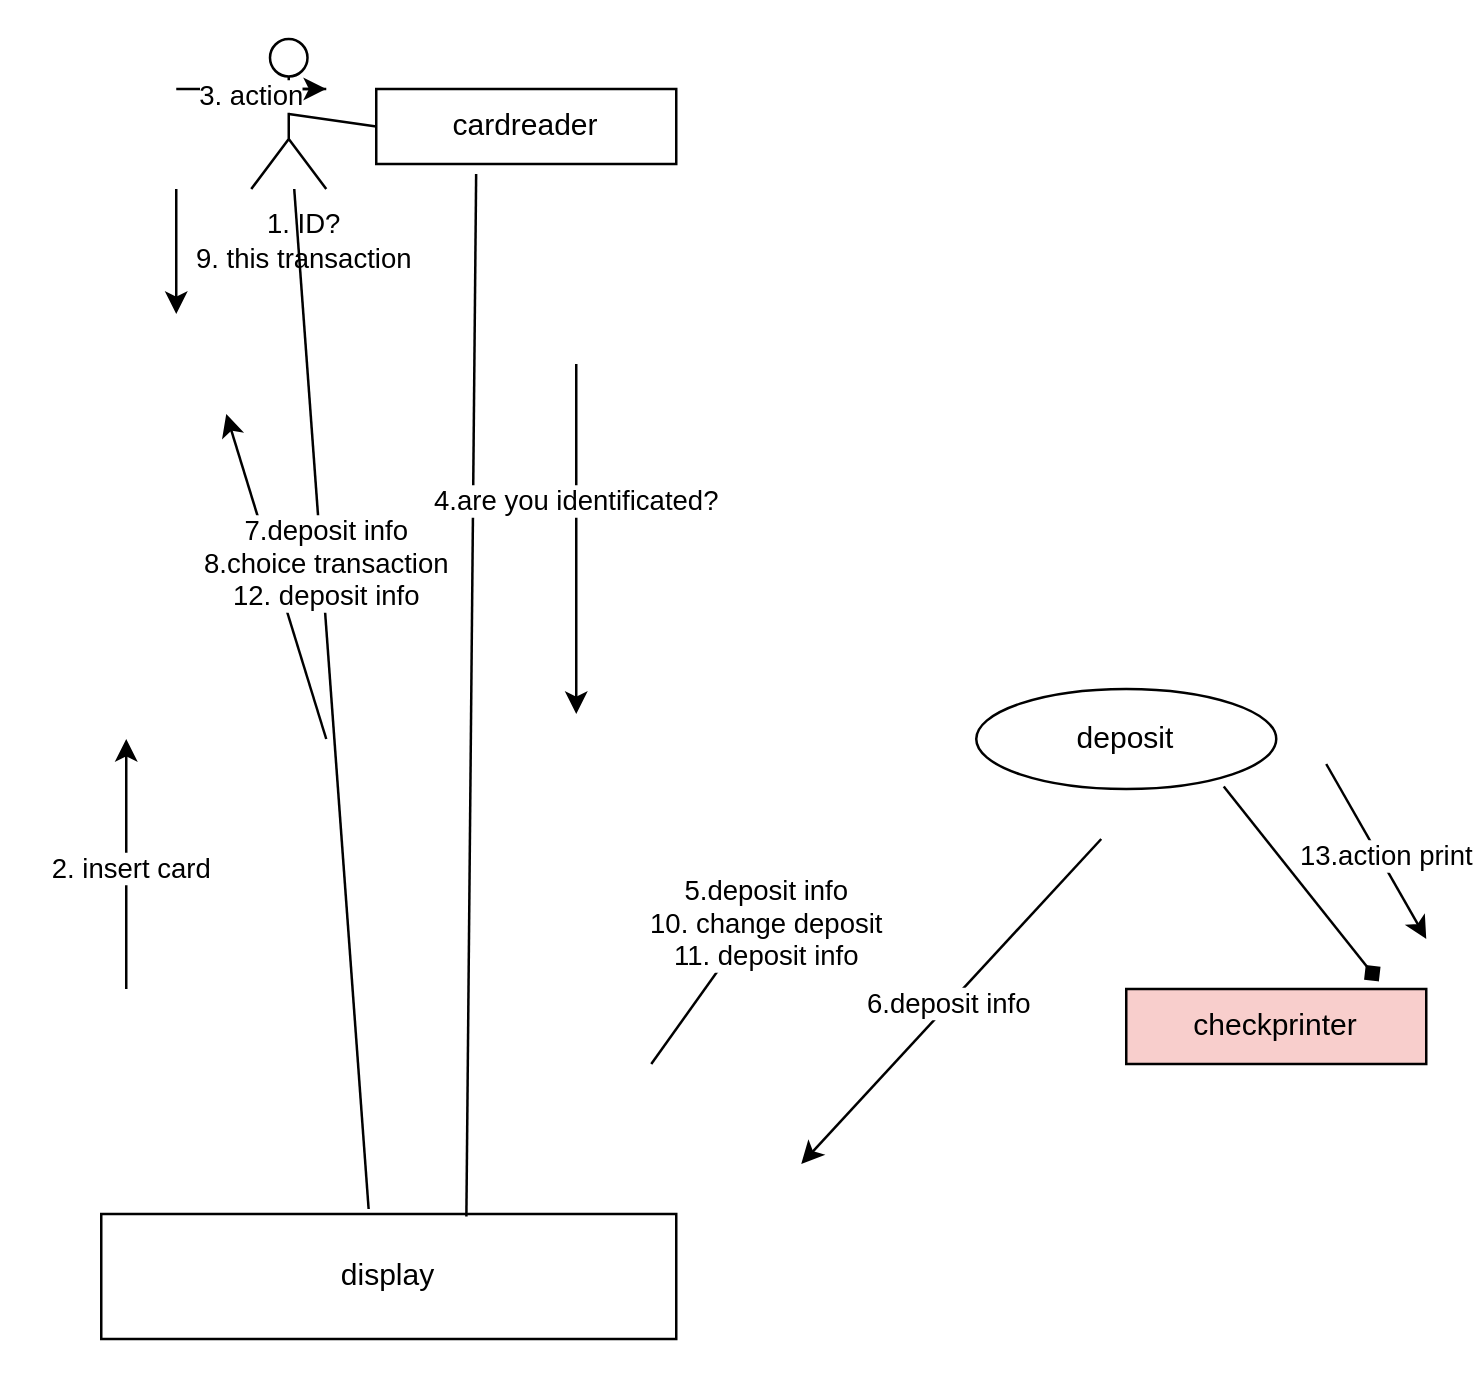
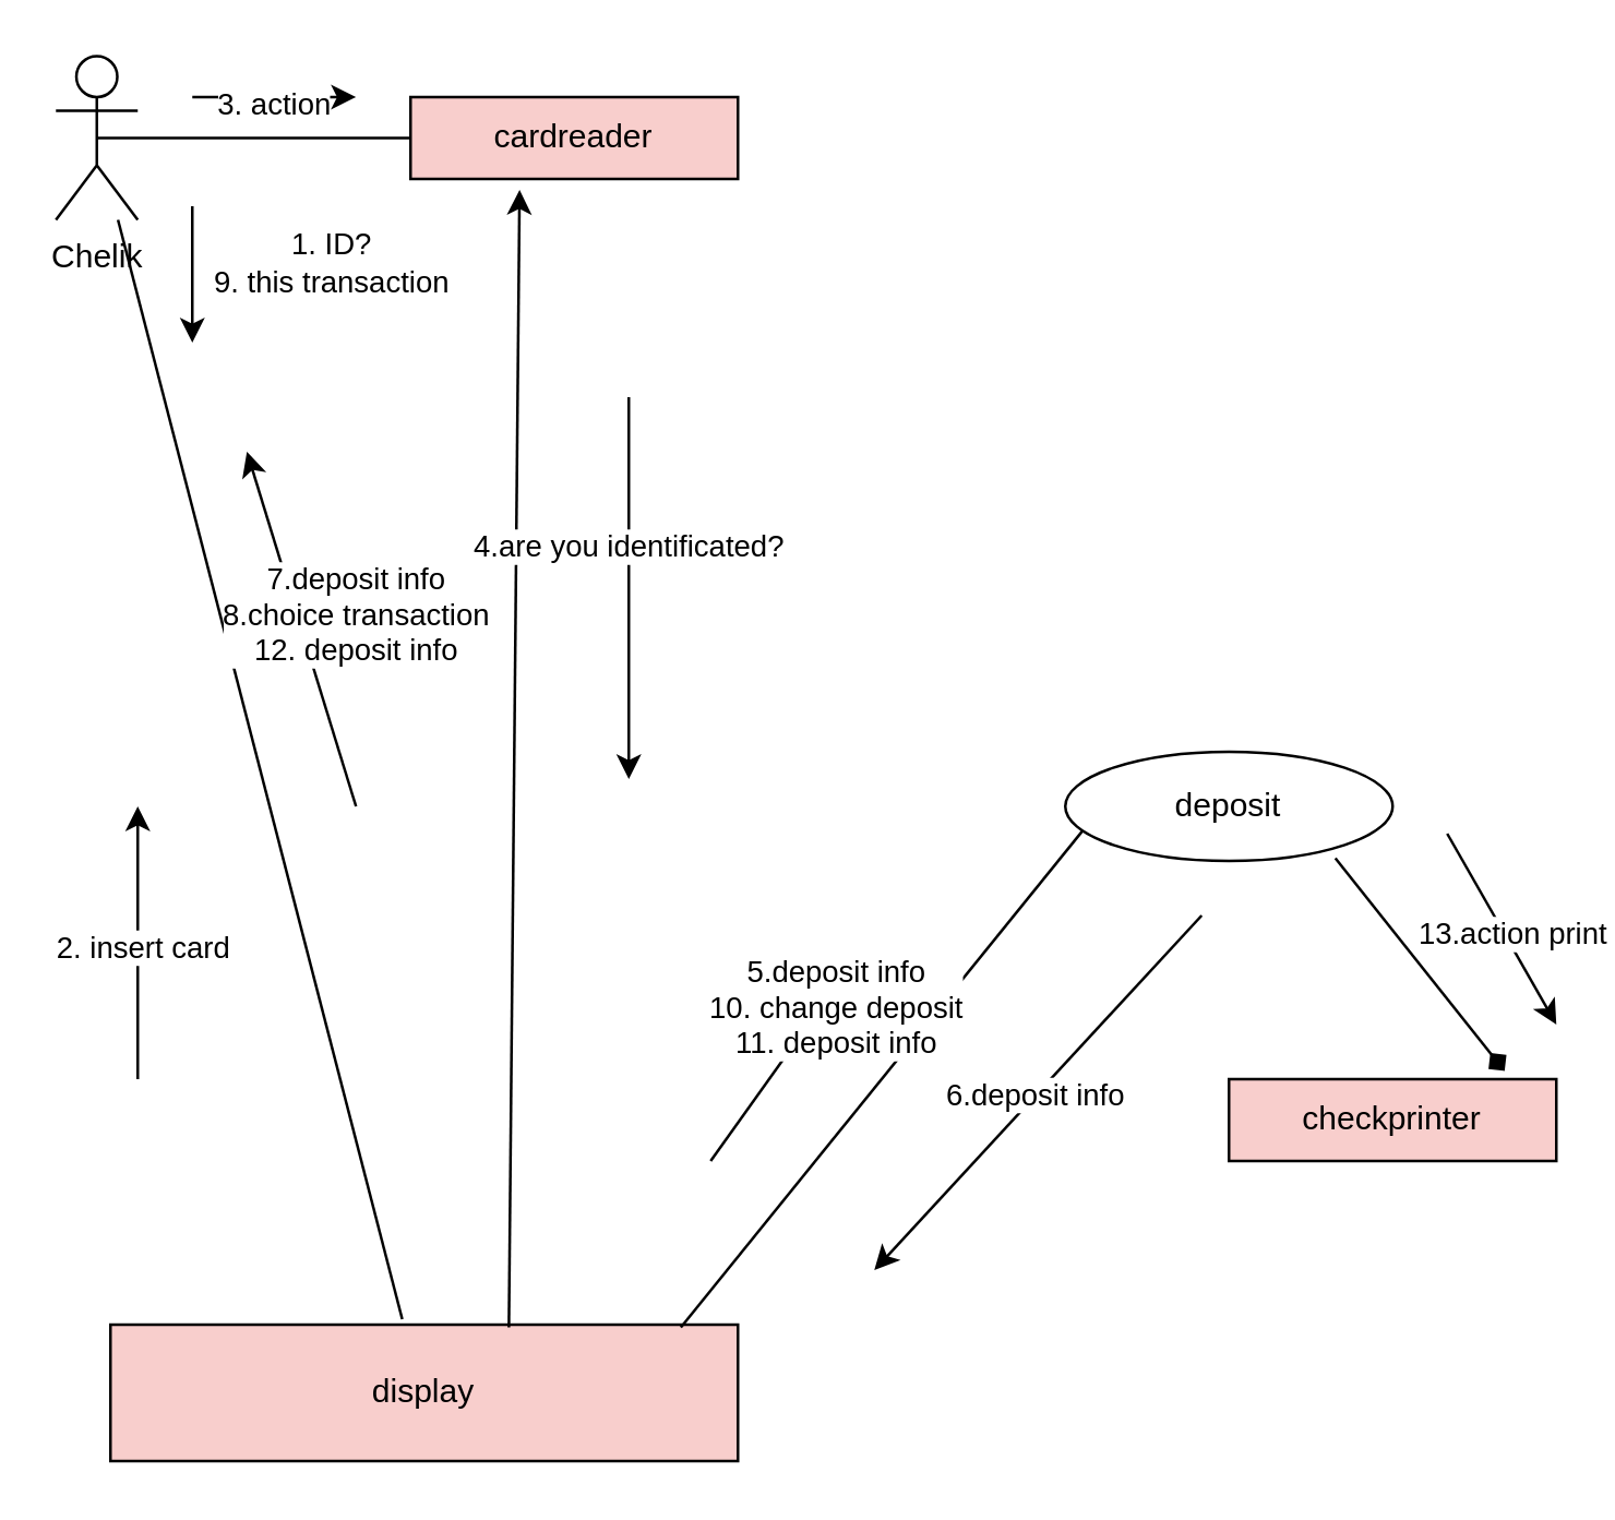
  <mxCell id="0" />
  <mxCell id="1" parent="0" />
- <mxCell id="2" value="cardreader" style="rounded=0;whiteSpace=wrap;html=1;" vertex="1" parent="1"><mxGeometry x="150" y="35" width="120" height="30" as="geometry" /></mxCell>
+ <mxCell id="2" value="cardreader" style="rounded=0;whiteSpace=wrap;html=1;fillColor=#f8cecc;" vertex="1" parent="1"><mxGeometry x="150" y="35" width="120" height="30" as="geometry" /></mxCell>
  <mxCell id="3" value="checkprinter" style="rounded=0;whiteSpace=wrap;html=1;fillColor=#f8cecc;" vertex="1" parent="1"><mxGeometry x="450" y="395" width="120" height="30" as="geometry" /></mxCell>
- <mxCell id="4" value="display" style="rounded=0;whiteSpace=wrap;html=1;" vertex="1" parent="1"><mxGeometry x="40" y="485" width="230" height="50" as="geometry" /></mxCell>
- <mxCell id="5" value="Chelik" style="shape=umlActor;verticalLabelPosition=bottom;verticalAlign=top;html=1;outlineConnect=0;" vertex="1" parent="1"><mxGeometry x="100" y="15" width="30" height="60" as="geometry" /></mxCell>
+ <mxCell id="4" value="display" style="rounded=0;whiteSpace=wrap;html=1;fillColor=#f8cecc;" vertex="1" parent="1"><mxGeometry x="40" y="485" width="230" height="50" as="geometry" /></mxCell>
+ <mxCell id="5" value="Chelik" style="shape=umlActor;verticalLabelPosition=bottom;verticalAlign=top;html=1;outlineConnect=0;" vertex="1" parent="1"><mxGeometry x="20" y="20" width="30" height="60" as="geometry" /></mxCell>
  <mxCell id="6" value="deposit" style="ellipse;whiteSpace=wrap;html=1;" vertex="1" parent="1"><mxGeometry x="390" y="275" width="120" height="40" as="geometry" /></mxCell>
  <mxCell id="7" value="" style="endArrow=classic;html=1;rounded=0;" edge="1" parent="1"><mxGeometry width="50" height="50" relative="1" as="geometry"><mxPoint x="70" y="75" as="sourcePoint" /><mxPoint x="70" y="125" as="targetPoint" /></mxGeometry></mxCell>
  <mxCell id="8" value="1. ID?&lt;div&gt;9. this transaction&lt;/div&gt;" style="edgeLabel;html=1;align=center;verticalAlign=middle;resizable=0;points=[];" vertex="1" connectable="0" parent="7"><mxGeometry x="-0.56" y="-2" relative="1" as="geometry"><mxPoint x="52" y="9" as="offset" /></mxGeometry></mxCell>
  <mxCell id="9" value="" style="endArrow=classic;html=1;rounded=0;" edge="1" parent="1"><mxGeometry width="50" height="50" relative="1" as="geometry"><mxPoint x="50" y="395" as="sourcePoint" /><mxPoint x="50" y="295" as="targetPoint" /></mxGeometry></mxCell>
  <mxCell id="10" value="2. insert card" style="edgeLabel;html=1;align=center;verticalAlign=middle;resizable=0;points=[];" vertex="1" connectable="0" parent="9"><mxGeometry x="-0.02" y="-1" relative="1" as="geometry"><mxPoint as="offset" /></mxGeometry></mxCell>
  <mxCell id="11" value="" style="endArrow=none;html=1;rounded=0;exitX=0.5;exitY=0.5;exitDx=0;exitDy=0;exitPerimeter=0;entryX=0;entryY=0.5;entryDx=0;entryDy=0;" edge="1" parent="1" source="5" target="2"><mxGeometry width="50" height="50" relative="1" as="geometry"><mxPoint x="350" y="455" as="sourcePoint" /><mxPoint x="400" y="405" as="targetPoint" /></mxGeometry></mxCell>
  <mxCell id="12" value="" style="endArrow=classic;html=1;rounded=0;" edge="1" parent="1"><mxGeometry width="50" height="50" relative="1" as="geometry"><mxPoint x="70" y="35" as="sourcePoint" /><mxPoint x="130" y="35" as="targetPoint" /></mxGeometry></mxCell>
  <mxCell id="13" value="3. action" style="edgeLabel;html=1;align=center;verticalAlign=middle;resizable=0;points=[];" vertex="1" connectable="0" parent="12"><mxGeometry x="-0.033" y="-2" relative="1" as="geometry"><mxPoint as="offset" /></mxGeometry></mxCell>
- <mxCell id="14" value="" style="endArrow=none;html=1;rounded=0;entryX=0.333;entryY=1.133;entryDx=0;entryDy=0;entryPerimeter=0;exitX=0.635;exitY=0.02;exitDx=0;exitDy=0;exitPerimeter=0;" edge="1" parent="1" source="4" target="2"><mxGeometry width="50" height="50" relative="1" as="geometry"><mxPoint x="350" y="455" as="sourcePoint" /><mxPoint x="400" y="405" as="targetPoint" /></mxGeometry></mxCell>
+ <mxCell id="14" value="" style="endArrow=classic;html=1;rounded=0;entryX=0.333;entryY=1.133;entryDx=0;entryDy=0;entryPerimeter=0;exitX=0.635;exitY=0.02;exitDx=0;exitDy=0;exitPerimeter=0;" edge="1" parent="1" source="4" target="2"><mxGeometry width="50" height="50" relative="1" as="geometry"><mxPoint x="350" y="455" as="sourcePoint" /><mxPoint x="400" y="405" as="targetPoint" /></mxGeometry></mxCell>
  <mxCell id="15" value="" style="endArrow=classic;html=1;rounded=0;" edge="1" parent="1"><mxGeometry width="50" height="50" relative="1" as="geometry"><mxPoint x="230" y="145" as="sourcePoint" /><mxPoint x="230" y="285" as="targetPoint" /></mxGeometry></mxCell>
  <mxCell id="16" value="4.are you identificated?" style="edgeLabel;html=1;align=center;verticalAlign=middle;resizable=0;points=[];" vertex="1" connectable="0" parent="15"><mxGeometry x="-0.229" y="-1" relative="1" as="geometry"><mxPoint as="offset" /></mxGeometry></mxCell>
+ <mxCell id="17" value="" style="endArrow=none;html=1;rounded=0;exitX=0.909;exitY=0.02;exitDx=0;exitDy=0;exitPerimeter=0;entryX=0;entryY=0.75;entryDx=0;entryDy=0;" edge="1" parent="1" source="4" target="6"><mxGeometry width="50" height="50" relative="1" as="geometry"><mxPoint x="350" y="455" as="sourcePoint" /><mxPoint x="400" y="405" as="targetPoint" /></mxGeometry></mxCell>
  <mxCell id="18" value="" style="endArrow=classic;html=1;rounded=0;" edge="1" parent="1"><mxGeometry width="50" height="50" relative="1" as="geometry"><mxPoint x="260" y="425" as="sourcePoint" /><mxPoint x="310" y="355" as="targetPoint" /></mxGeometry></mxCell>
  <mxCell id="19" value="5.deposit info&lt;div&gt;10. change deposit&lt;/div&gt;&lt;div&gt;11. deposit info&lt;/div&gt;" style="edgeLabel;html=1;align=center;verticalAlign=middle;resizable=0;points=[];" vertex="1" connectable="0" parent="18"><mxGeometry x="0.668" y="-4" relative="1" as="geometry"><mxPoint as="offset" /></mxGeometry></mxCell>
  <mxCell id="20" value="" style="endArrow=classic;html=1;rounded=0;" edge="1" parent="1"><mxGeometry width="50" height="50" relative="1" as="geometry"><mxPoint x="440" y="335" as="sourcePoint" /><mxPoint x="320" y="465" as="targetPoint" /></mxGeometry></mxCell>
  <mxCell id="21" value="6.deposit info" style="edgeLabel;html=1;align=center;verticalAlign=middle;resizable=0;points=[];" vertex="1" connectable="0" parent="20"><mxGeometry x="0.015" y="-1" relative="1" as="geometry"><mxPoint as="offset" /></mxGeometry></mxCell>
  <mxCell id="22" value="" style="endArrow=none;html=1;rounded=0;exitX=0.465;exitY=-0.04;exitDx=0;exitDy=0;exitPerimeter=0;" edge="1" parent="1" source="4" target="5"><mxGeometry width="50" height="50" relative="1" as="geometry"><mxPoint x="350" y="455" as="sourcePoint" /><mxPoint x="400" y="405" as="targetPoint" /></mxGeometry></mxCell>
  <mxCell id="23" value="7.deposit info&lt;div&gt;8.choice transaction&lt;/div&gt;&lt;div&gt;12. deposit info&lt;/div&gt;" style="endArrow=classic;html=1;rounded=0;" edge="1" parent="1"><mxGeometry x="-0.016" y="-21" width="50" height="50" relative="1" as="geometry"><mxPoint x="130" y="295" as="sourcePoint" /><mxPoint x="90" y="165" as="targetPoint" /><mxPoint as="offset" /></mxGeometry></mxCell>
  <mxCell id="24" value="" style="endArrow=diamond;html=1;rounded=0;exitX=0.825;exitY=0.975;exitDx=0;exitDy=0;exitPerimeter=0;entryX=0.842;entryY=-0.1;entryDx=0;entryDy=0;entryPerimeter=0;" edge="1" parent="1" source="6" target="3"><mxGeometry width="50" height="50" relative="1" as="geometry"><mxPoint x="290" y="445" as="sourcePoint" /><mxPoint x="340" y="395" as="targetPoint" /></mxGeometry></mxCell>
  <mxCell id="25" value="" style="endArrow=classic;html=1;rounded=0;" edge="1" parent="1"><mxGeometry width="50" height="50" relative="1" as="geometry"><mxPoint x="530" y="305" as="sourcePoint" /><mxPoint x="570" y="375" as="targetPoint" /></mxGeometry></mxCell>
  <mxCell id="26" value="13.action print" style="edgeLabel;html=1;align=center;verticalAlign=middle;resizable=0;points=[];" vertex="1" connectable="0" parent="25"><mxGeometry x="0.059" y="2" relative="1" as="geometry"><mxPoint as="offset" /></mxGeometry></mxCell>
